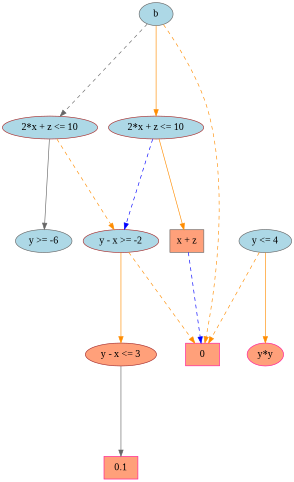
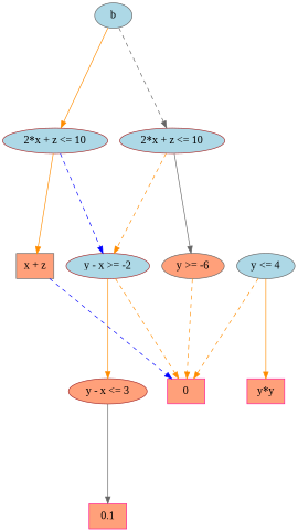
  digraph {
    fontname="Liberation Serif"
    fontsize=16
    ranksep=2.00
    node [color=gray40 fillcolor=lightblue fontname="Liberation Serif" fontsize=16 style=filled]
    edge [color=darkorange fontname="Liberation Serif" style=dashed]
    n1 [label=b]
    n2 [color=brown label="2*x + z <= 10"]
    n3 [color=brown label="2*x + z <= 10"]
    n4 [color=brown label="y - x >= -2"]
    n5 [fillcolor=lightsalmon label="x + z" shape=box]
-   n6 [label="y >= -6"]
+   n6 [fillcolor=lightsalmon label="y >= -6"]
    n7 [color=brown fillcolor=lightsalmon label="y - x <= 3"]
    n8 [color=deeppink fillcolor=lightsalmon label=0 shape=box]
    n9 [color=deeppink fillcolor=lightsalmon label=0.1 shape=box]
    n10 [label="y <= 4"]
-   n11 [color=deeppink fillcolor=lightsalmon label="y*y" shape=ellipse]
+   n11 [color=deeppink fillcolor=lightsalmon label="y*y" shape=box]
    n1 -> n2 [style=""]
    n1 -> n3 [color=gray40]
    n2 -> n4 [color=blue]
    n2 -> n5 [style=""]
    n3 -> n4
    n3 -> n6 [color=gray40 style=""]
    n4 -> n7 [style=""]
    n4 -> n8
    n5 -> n8 [color=blue]
-   n1 -> n8
+   n6 -> n8
    n7 -> n9 [color=gray40 style=""]
    n10 -> n8
    n10 -> n11 [style=""]
  }
